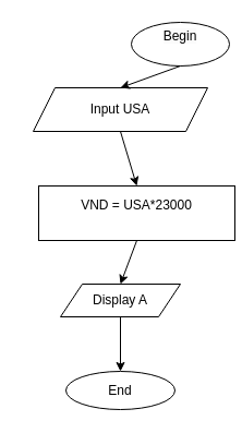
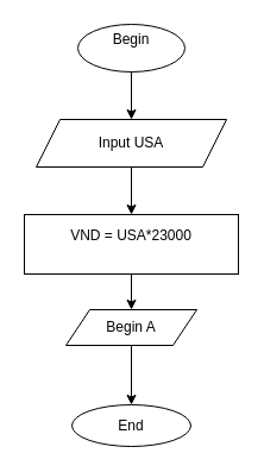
  <mxCell id="0" />
  <mxCell id="1" parent="0" />
- <mxCell id="2" value="&#10;&lt;span style=&quot;color: rgb(0, 0, 0); font-family: Helvetica; font-size: 12px; font-style: normal; font-variant-ligatures: normal; font-variant-caps: normal; font-weight: 400; letter-spacing: normal; orphans: 2; text-align: left; text-indent: 0px; text-transform: none; widows: 2; word-spacing: 0px; -webkit-text-stroke-width: 0px; background-color: rgb(251, 251, 251); text-decoration-thickness: initial; text-decoration-style: initial; text-decoration-color: initial; float: none; display: inline !important;&quot;&gt;Begin&lt;/span&gt;&#10;&#10;" style="ellipse;whiteSpace=wrap;html=1;" parent="1" vertex="1"><mxGeometry x="120" y="20" width="90" height="40" as="geometry" /></mxCell>
- <mxCell id="3" value="Input USA" style="shape=parallelogram;perimeter=parallelogramPerimeter;whiteSpace=wrap;html=1;fixedSize=1;" parent="1" vertex="1"><mxGeometry x="30" y="80" width="160" height="40" as="geometry" /></mxCell>
- <mxCell id="4" value="&lt;div style=&quot;text-align: left&quot;&gt;VND = USA*23000&lt;/div&gt;&lt;div&gt;&lt;br&gt;&lt;/div&gt;" style="rounded=0;whiteSpace=wrap;html=1;" parent="1" vertex="1"><mxGeometry x="35" y="170" width="180" height="50" as="geometry" /></mxCell>
- <mxCell id="5" value="Display A" style="shape=parallelogram;perimeter=parallelogramPerimeter;whiteSpace=wrap;html=1;fixedSize=1;" parent="1" vertex="1"><mxGeometry x="55" y="260" width="110" height="30" as="geometry" /></mxCell>
+ <mxCell id="2" value="&#10;&lt;span style=&quot;color: rgb(0, 0, 0); font-family: Helvetica; font-size: 12px; font-style: normal; font-variant-ligatures: normal; font-variant-caps: normal; font-weight: 400; letter-spacing: normal; orphans: 2; text-align: left; text-indent: 0px; text-transform: none; widows: 2; word-spacing: 0px; -webkit-text-stroke-width: 0px; background-color: rgb(251, 251, 251); text-decoration-thickness: initial; text-decoration-style: initial; text-decoration-color: initial; float: none; display: inline !important;&quot;&gt;Begin&lt;/span&gt;&#10;&#10;" style="ellipse;whiteSpace=wrap;html=1;" parent="1" vertex="1"><mxGeometry x="65" y="20" width="90" height="40" as="geometry" /></mxCell>
+ <mxCell id="3" value="Input USA" style="shape=parallelogram;perimeter=parallelogramPerimeter;whiteSpace=wrap;html=1;fixedSize=1;" parent="1" vertex="1"><mxGeometry x="30" y="100" width="160" height="40" as="geometry" /></mxCell>
+ <mxCell id="4" value="&lt;div style=&quot;text-align: left&quot;&gt;VND = USA*23000&lt;/div&gt;&lt;div&gt;&lt;br&gt;&lt;/div&gt;" style="rounded=0;whiteSpace=wrap;html=1;" parent="1" vertex="1"><mxGeometry x="20" y="180" width="180" height="50" as="geometry" /></mxCell>
+ <mxCell id="5" value="Begin A" style="shape=parallelogram;perimeter=parallelogramPerimeter;whiteSpace=wrap;html=1;fixedSize=1;" parent="1" vertex="1"><mxGeometry x="55" y="260" width="110" height="30" as="geometry" /></mxCell>
  <mxCell id="6" value="End" style="ellipse;whiteSpace=wrap;html=1;" parent="1" vertex="1"><mxGeometry x="60" y="340" width="100" height="35" as="geometry" /></mxCell>
  <mxCell id="7" value="" style="endArrow=classic;html=1;rounded=0;exitX=0.5;exitY=1;exitDx=0;exitDy=0;entryX=0.5;entryY=0;entryDx=0;entryDy=0;" parent="1" source="2" target="3" edge="1"><mxGeometry width="50" height="50" relative="1" as="geometry"><mxPoint x="85" y="320" as="sourcePoint" /><mxPoint x="135" y="270" as="targetPoint" /></mxGeometry></mxCell>
  <mxCell id="8" value="" style="endArrow=classic;html=1;rounded=0;exitX=0.5;exitY=1;exitDx=0;exitDy=0;entryX=0.5;entryY=0;entryDx=0;entryDy=0;" parent="1" source="3" target="4" edge="1"><mxGeometry width="50" height="50" relative="1" as="geometry"><mxPoint x="85" y="320" as="sourcePoint" /><mxPoint x="110" y="160" as="targetPoint" /></mxGeometry></mxCell>
  <mxCell id="9" value="" style="endArrow=classic;html=1;rounded=0;exitX=0.5;exitY=1;exitDx=0;exitDy=0;entryX=0.5;entryY=0;entryDx=0;entryDy=0;" parent="1" source="4" target="5" edge="1"><mxGeometry width="50" height="50" relative="1" as="geometry"><mxPoint x="85" y="320" as="sourcePoint" /><mxPoint x="135" y="270" as="targetPoint" /></mxGeometry></mxCell>
  <mxCell id="10" value="" style="endArrow=classic;html=1;rounded=0;entryX=0.5;entryY=0;entryDx=0;entryDy=0;exitX=0.5;exitY=1;exitDx=0;exitDy=0;" parent="1" source="5" target="6" edge="1"><mxGeometry width="50" height="50" relative="1" as="geometry"><mxPoint x="195" y="350" as="sourcePoint" /><mxPoint x="135" y="270" as="targetPoint" /></mxGeometry></mxCell>
